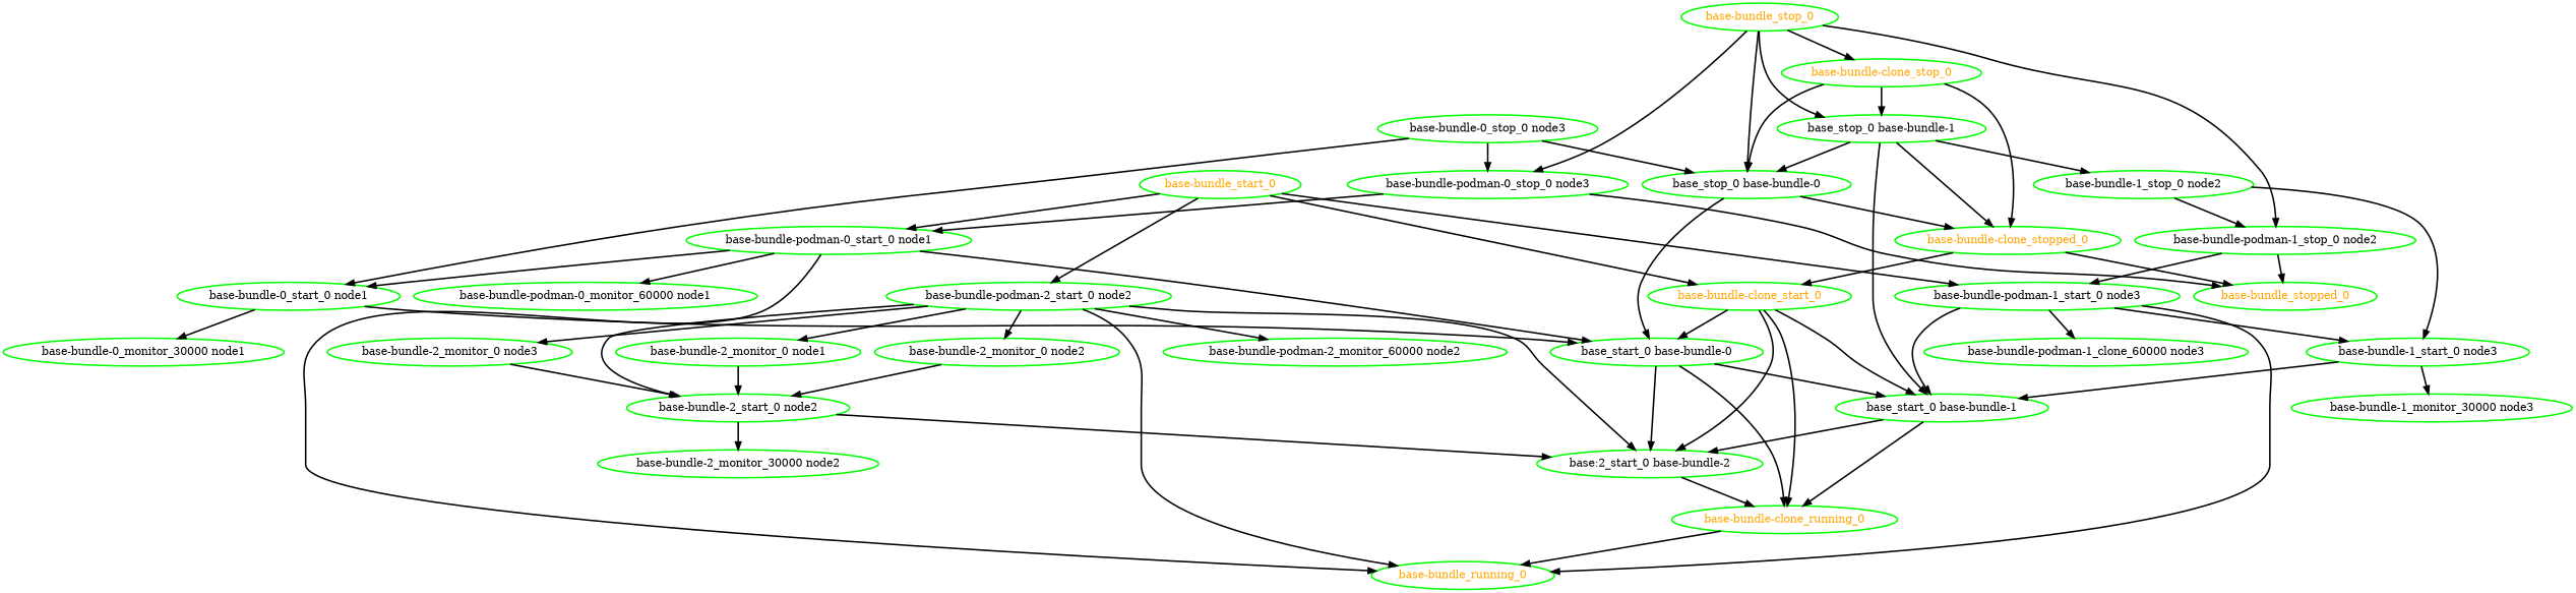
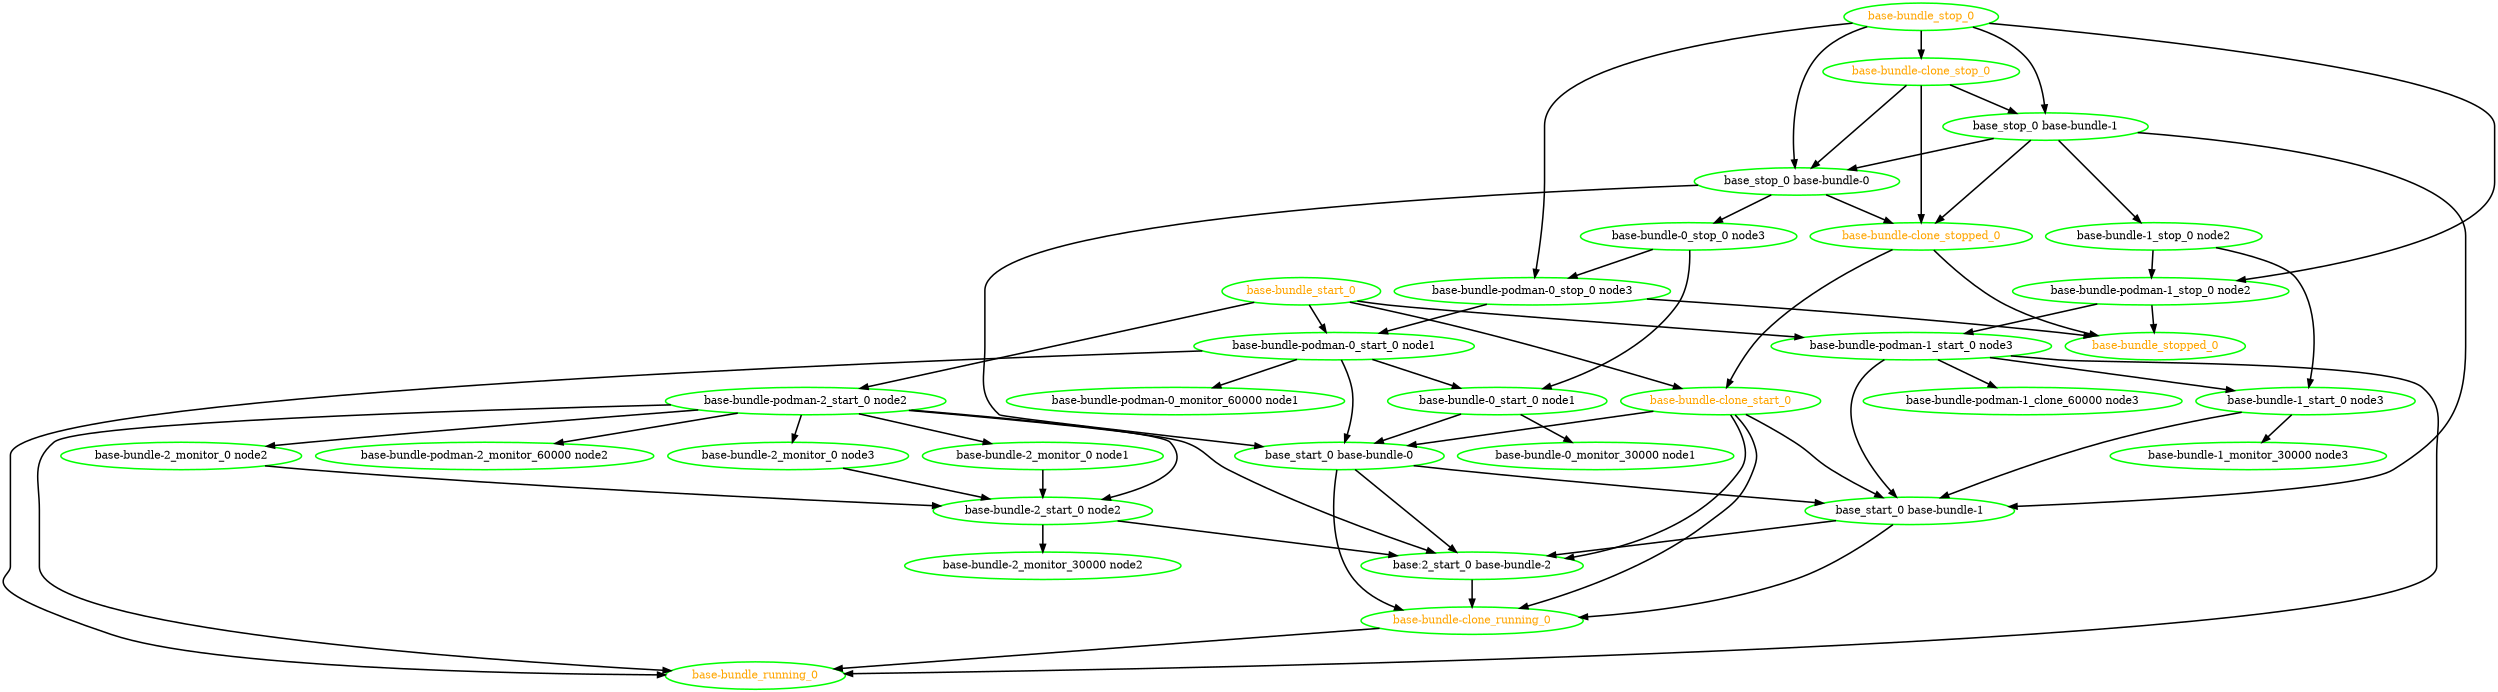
  digraph {
    node [color=green fontcolor=black style=bold]
    edge [style=bold]
    "base-bundle-0_start_0 node1"
    "base-bundle-0_monitor_30000 node1"
    "base_start_0 base-bundle-0"
    "base_start_0 base-bundle-1"
    "base:2_start_0 base-bundle-2"
    "base-bundle-clone_running_0" [fontcolor=orange]
    "base-bundle_running_0" [fontcolor=orange]
    "base-bundle-0_stop_0 node3"
    "base-bundle-podman-0_stop_0 node3"
    "base-bundle_stopped_0" [fontcolor=orange]
    "base-bundle-podman-0_start_0 node1"
    "base-bundle-podman-0_monitor_60000 node1"
    "base-bundle-1_start_0 node3"
    "base-bundle-1_monitor_30000 node3"
    "base-bundle-1_stop_0 node2"
    "base-bundle-podman-1_stop_0 node2"
    "base-bundle-podman-1_start_0 node3"
    n18 [label="base-bundle-podman-1_clone_60000 node3"]
    "base-bundle-2_monitor_0 node1"
    "base-bundle-2_start_0 node2"
    "base-bundle-2_monitor_30000 node2"
    "base-bundle-2_monitor_0 node2"
    "base-bundle-2_monitor_0 node3"
    "base-bundle-clone_start_0" [fontcolor=orange]
    "base-bundle-clone_stop_0" [fontcolor=orange]
    "base-bundle-clone_stopped_0" [fontcolor=orange]
    "base_stop_0 base-bundle-0"
    "base_stop_0 base-bundle-1"
    "base-bundle-podman-2_start_0 node2"
    "base-bundle-podman-2_monitor_60000 node2"
    "base-bundle_start_0" [fontcolor=orange]
    "base-bundle_stop_0" [fontcolor=orange]
    "base-bundle-0_start_0 node1" -> "base-bundle-0_monitor_30000 node1"
    "base-bundle-0_start_0 node1" -> "base_start_0 base-bundle-0"
    "base_start_0 base-bundle-0" -> "base_start_0 base-bundle-1"
    "base_start_0 base-bundle-0" -> "base:2_start_0 base-bundle-2"
    "base_start_0 base-bundle-0" -> "base-bundle-clone_running_0"
    "base_start_0 base-bundle-1" -> "base:2_start_0 base-bundle-2"
    "base_start_0 base-bundle-1" -> "base-bundle-clone_running_0"
    "base:2_start_0 base-bundle-2" -> "base-bundle-clone_running_0"
    "base-bundle-clone_running_0" -> "base-bundle_running_0"
    "base-bundle-0_stop_0 node3" -> "base-bundle-0_start_0 node1"
    "base-bundle-0_stop_0 node3" -> "base-bundle-podman-0_stop_0 node3"
    "base-bundle-podman-0_stop_0 node3" -> "base-bundle_stopped_0"
    "base-bundle-podman-0_stop_0 node3" -> "base-bundle-podman-0_start_0 node1"
    "base-bundle-podman-0_start_0 node1" -> "base-bundle-0_start_0 node1"
    "base-bundle-podman-0_start_0 node1" -> "base_start_0 base-bundle-0"
    "base-bundle-podman-0_start_0 node1" -> "base-bundle_running_0"
    "base-bundle-podman-0_start_0 node1" -> "base-bundle-podman-0_monitor_60000 node1"
    "base-bundle-1_start_0 node3" -> "base_start_0 base-bundle-1"
    "base-bundle-1_start_0 node3" -> "base-bundle-1_monitor_30000 node3"
    "base-bundle-1_stop_0 node2" -> "base-bundle-1_start_0 node3"
    "base-bundle-1_stop_0 node2" -> "base-bundle-podman-1_stop_0 node2"
    "base-bundle-podman-1_stop_0 node2" -> "base-bundle_stopped_0"
    "base-bundle-podman-1_stop_0 node2" -> "base-bundle-podman-1_start_0 node3"
    "base-bundle-podman-1_start_0 node3" -> "base_start_0 base-bundle-1"
    "base-bundle-podman-1_start_0 node3" -> "base-bundle_running_0"
    "base-bundle-podman-1_start_0 node3" -> "base-bundle-1_start_0 node3"
    "base-bundle-podman-1_start_0 node3" -> n18
    "base-bundle-2_monitor_0 node1" -> "base-bundle-2_start_0 node2"
    "base-bundle-2_start_0 node2" -> "base:2_start_0 base-bundle-2"
    "base-bundle-2_start_0 node2" -> "base-bundle-2_monitor_30000 node2"
    "base-bundle-2_monitor_0 node2" -> "base-bundle-2_start_0 node2"
    "base-bundle-2_monitor_0 node3" -> "base-bundle-2_start_0 node2"
    "base-bundle-clone_start_0" -> "base_start_0 base-bundle-0"
    "base-bundle-clone_start_0" -> "base_start_0 base-bundle-1"
    "base-bundle-clone_start_0" -> "base:2_start_0 base-bundle-2"
    "base-bundle-clone_start_0" -> "base-bundle-clone_running_0"
    "base-bundle-clone_stop_0" -> "base-bundle-clone_stopped_0"
    "base-bundle-clone_stop_0" -> "base_stop_0 base-bundle-0"
    "base-bundle-clone_stop_0" -> "base_stop_0 base-bundle-1"
    "base-bundle-clone_stopped_0" -> "base-bundle_stopped_0"
    "base-bundle-clone_stopped_0" -> "base-bundle-clone_start_0"
    "base_stop_0 base-bundle-0" -> "base_start_0 base-bundle-0"
-   "base-bundle-0_stop_0 node3" -> "base_stop_0 base-bundle-0"
+   "base_stop_0 base-bundle-0" -> "base-bundle-0_stop_0 node3"
    "base_stop_0 base-bundle-0" -> "base-bundle-clone_stopped_0"
    "base_stop_0 base-bundle-1" -> "base_start_0 base-bundle-1"
    "base_stop_0 base-bundle-1" -> "base-bundle-1_stop_0 node2"
    "base_stop_0 base-bundle-1" -> "base-bundle-clone_stopped_0"
    "base_stop_0 base-bundle-1" -> "base_stop_0 base-bundle-0"
    "base-bundle-podman-2_start_0 node2" -> "base:2_start_0 base-bundle-2"
    "base-bundle-podman-2_start_0 node2" -> "base-bundle_running_0"
    "base-bundle-podman-2_start_0 node2" -> "base-bundle-2_monitor_0 node1"
    "base-bundle-podman-2_start_0 node2" -> "base-bundle-2_start_0 node2"
    "base-bundle-podman-2_start_0 node2" -> "base-bundle-2_monitor_0 node2"
    "base-bundle-podman-2_start_0 node2" -> "base-bundle-2_monitor_0 node3"
    "base-bundle-podman-2_start_0 node2" -> "base-bundle-podman-2_monitor_60000 node2"
    "base-bundle_start_0" -> "base-bundle-podman-0_start_0 node1"
    "base-bundle_start_0" -> "base-bundle-podman-1_start_0 node3"
    "base-bundle_start_0" -> "base-bundle-clone_start_0"
    "base-bundle_start_0" -> "base-bundle-podman-2_start_0 node2"
    "base-bundle_stop_0" -> "base-bundle-podman-0_stop_0 node3"
    "base-bundle_stop_0" -> "base-bundle-podman-1_stop_0 node2"
    "base-bundle_stop_0" -> "base-bundle-clone_stop_0"
    "base-bundle_stop_0" -> "base_stop_0 base-bundle-0"
    "base-bundle_stop_0" -> "base_stop_0 base-bundle-1"
  }
